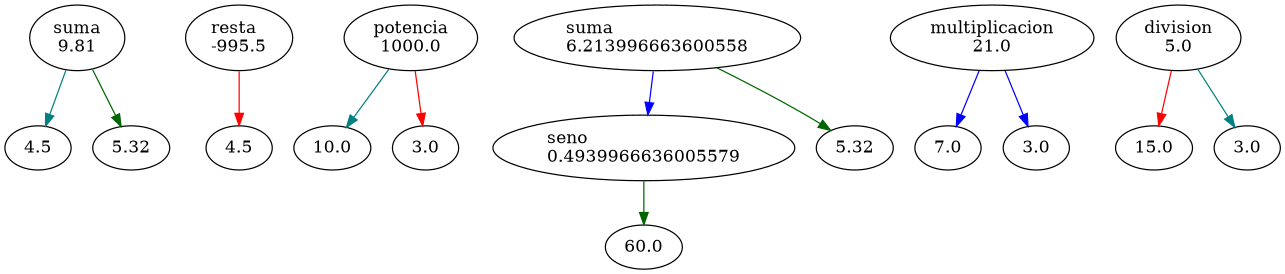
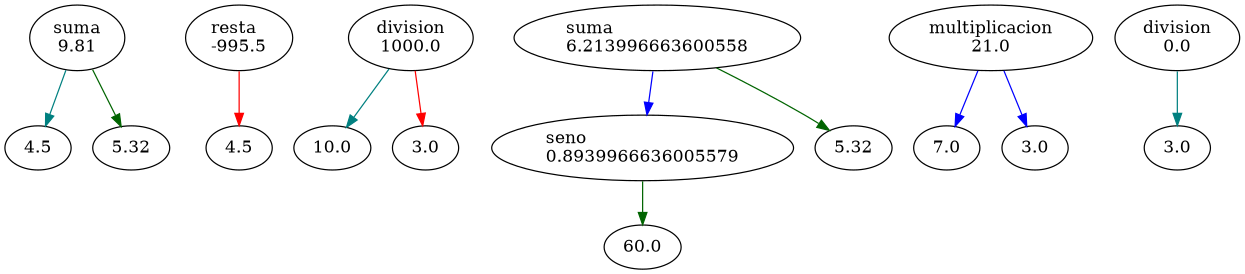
  digraph {
    edge [color=teal]
    n1 [label="suma\l9.81"]
    n2 [label=4.5]
    n3 [label=5.32]
    n4 [label="resta\l-995.5"]
    n5 [label=4.5]
-   n6 [label="potencia\l1000.0"]
+   n6 [label="division\l1000.0"]
    n7 [label=10.0]
    n8 [label=3.0]
    n9 [label="suma\l6.213996663600558"]
-   n10 [label="seno\l0.4939966636005579"]
+   n10 [label="seno\l0.8939966636005579"]
    n11 [label=5.32]
    n12 [label=60.0]
    n13 [label="multiplicacion\l21.0"]
    n14 [label=7.0]
    n15 [label=3.0]
-   n16 [label="division\l5.0"]
-   n17 [label=15.0]
+   n16 [label="division\l0.0"]
    n18 [label=3.0]
    n1 -> n2
    n1 -> n3 [color=darkgreen]
    n4 -> n5 [color=red]
    n6 -> n7
    n6 -> n8 [color=red]
    n9 -> n10 [color=blue]
    n9 -> n11 [color=darkgreen]
    n10 -> n12 [color=darkgreen]
    n13 -> n14 [color=blue]
    n13 -> n15 [color=blue]
-   n16 -> n17 [color=red]
    n16 -> n18
  }
